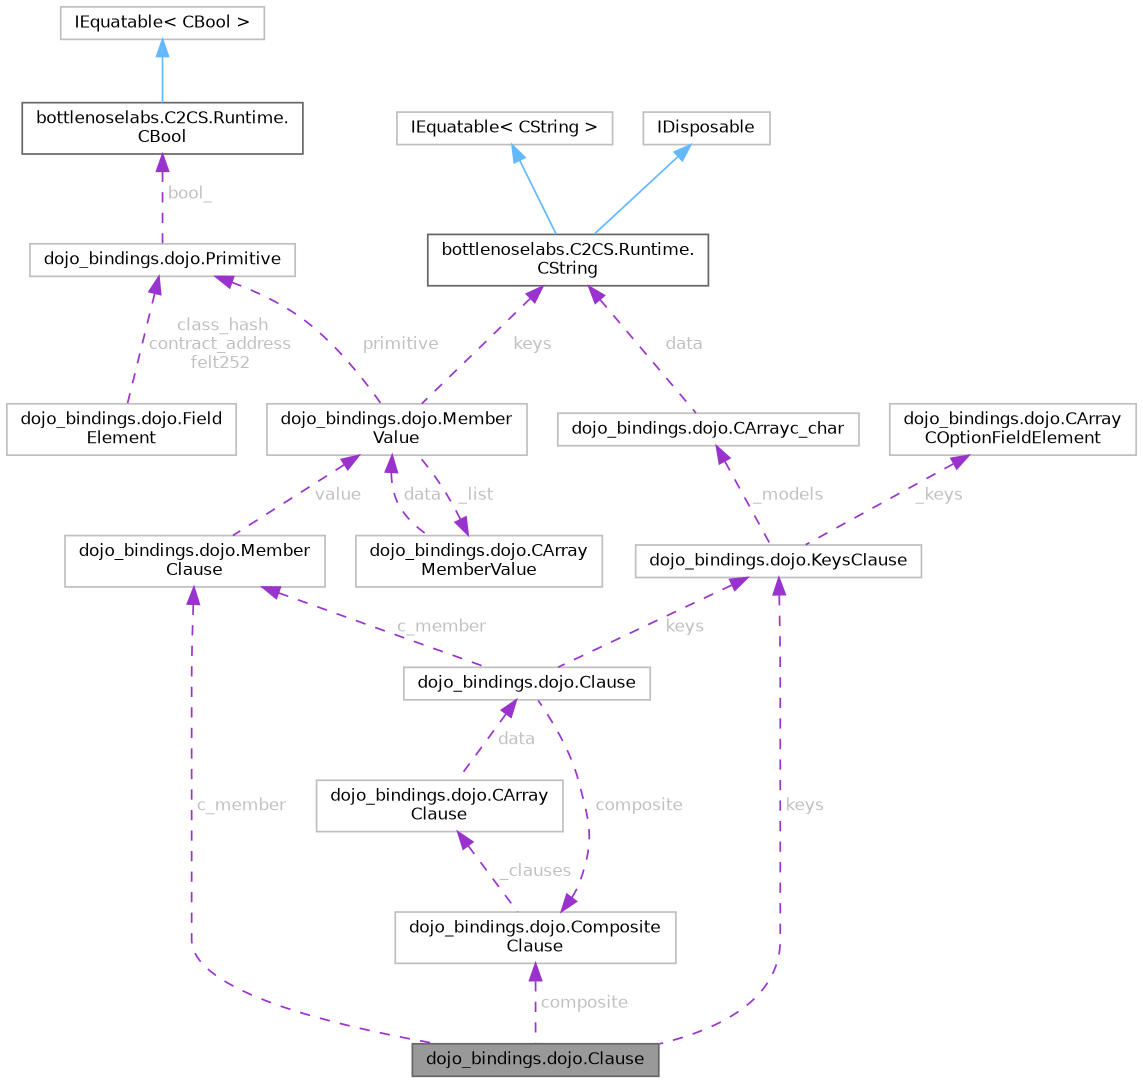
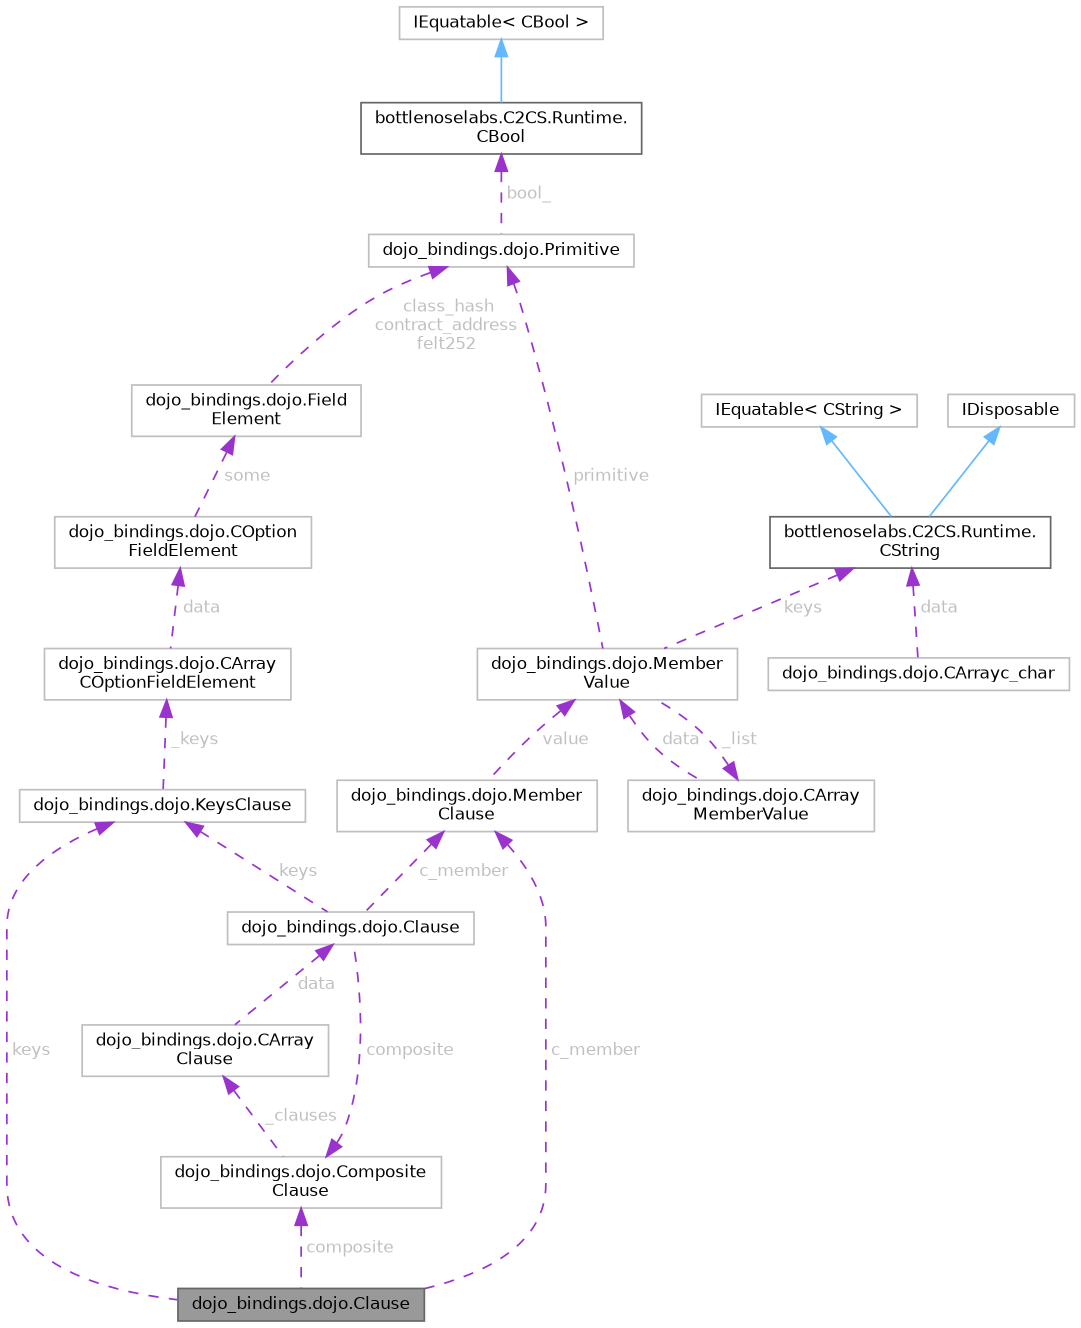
  digraph {
    rankdir=TB
    node [color=grey75 fillcolor=white fontname=Helvetica fontsize=10 shape=box style=filled]
    edge [color=darkorchid3 dir=back fontcolor=grey fontname=Helvetica fontsize=10 labelfontname=Helvetica labelfontsize=10 style=dashed]
    n1 [color=gray40 fillcolor=grey60 fontcolor=black height=0.2 label="dojo_bindings.dojo.Clause" width=0.4]
    n2 [height=0.2 label="dojo_bindings.dojo.KeysClause" width=0.4]
    n3 [height=0.2 label="dojo_bindings.dojo.Clause" width=0.4]
    n4 [height=0.2 label="dojo_bindings.dojo.CArray\lClause" width=0.4]
    n5 [height=0.2 label="dojo_bindings.dojo.CArray\lCOptionFieldElement" width=0.4]
+   n6 [height=0.2 label="dojo_bindings.dojo.COption\lFieldElement" width=0.4]
    n7 [height=0.2 label="dojo_bindings.dojo.Field\lElement" width=0.4]
    n8 [height=0.2 label="dojo_bindings.dojo.Primitive" width=0.4]
    n9 [height=0.2 label="dojo_bindings.dojo.Member\lValue" width=0.4]
    n10 [height=0.2 label="dojo_bindings.dojo.CArrayc_char" width=0.4]
    n11 [color=gray40 height=0.2 label="bottlenoselabs.C2CS.Runtime.\lCString" width=0.4]
    n12 [height=0.2 label="dojo_bindings.dojo.Member\lClause" width=0.4]
    n13 [height=0.2 label="dojo_bindings.dojo.CArray\lMemberValue" width=0.4]
    n14 [height=0.2 label="IEquatable\< CString \>" width=0.4]
    n15 [height=0.2 label=IDisposable width=0.4]
    n16 [color=gray40 height=0.2 label="bottlenoselabs.C2CS.Runtime.\lCBool" width=0.4]
    n17 [height=0.2 label="IEquatable\< CBool \>" width=0.4]
    n18 [height=0.2 label="dojo_bindings.dojo.Composite\lClause" width=0.4]
    n2 -> n1 [label=" keys"]
    n2 -> n3 [label=" keys"]
    n3 -> n4 [label=" data"]
    n4 -> n18 [label=" _clauses"]
    n5 -> n2 [label=" _keys"]
+   n6 -> n5 [label=" data"]
+   n7 -> n6 [label=" some"]
    n8 -> n7 [label=" class_hash\ncontract_address\nfelt252"]
    n8 -> n9 [label=" primitive"]
    n9 -> n12 [label=" value"]
    n9 -> n13 [label=" data"]
-   n10 -> n2 [label=" _models"]
    n11 -> n9 [label=" keys"]
    n11 -> n10 [label=" data"]
    n12 -> n1 [label=" c_member"]
    n12 -> n3 [label=" c_member"]
    n13 -> n9 [label=" _list"]
    n14 -> n11 [color=steelblue1 style=solid fontcolor=""]
    n15 -> n11 [color=steelblue1 style=solid fontcolor=""]
    n16 -> n8 [label=" bool_"]
    n17 -> n16 [color=steelblue1 style=solid fontcolor=""]
    n18 -> n1 [label=" composite"]
    n18 -> n3 [label=" composite"]
  }
